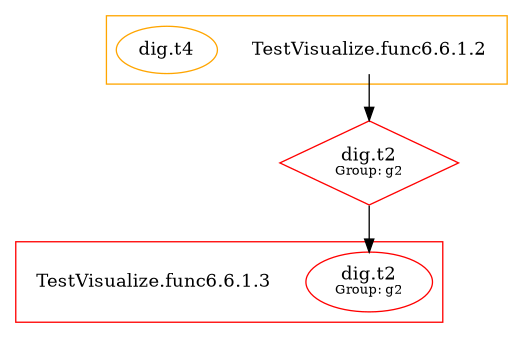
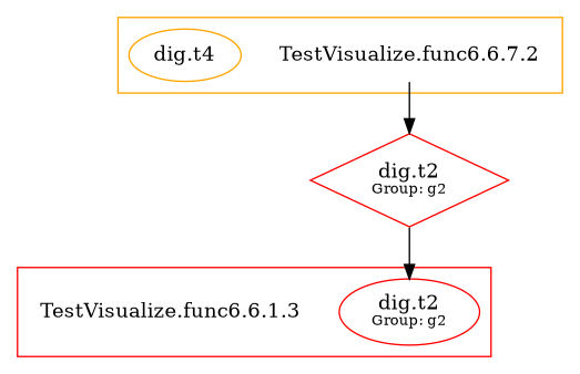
  digraph {
    compound=true
    n1 [color=red label=<dig.t2<BR /><FONT POINT-SIZE="10">Group: g2</FONT>>]
    n2 [label="TestVisualize.func6.6.1.3" shape=plaintext]
-   n3 [label="TestVisualize.func6.6.1.2" shape=plaintext]
+   n3 [label="TestVisualize.func6.6.7.2" shape=plaintext]
    n4 [color=orange label="dig.t4"]
    n5 [color=red label=<dig.t2<BR /><FONT POINT-SIZE="10">Group: g2</FONT>> shape=diamond]
    subgraph cluster_1 {
      color=red
      n1
      n2
    }
    subgraph cluster_2 {
      color=orange
      n3
      n4
    }
    n3 -> n5
    n5 -> n1
  }
